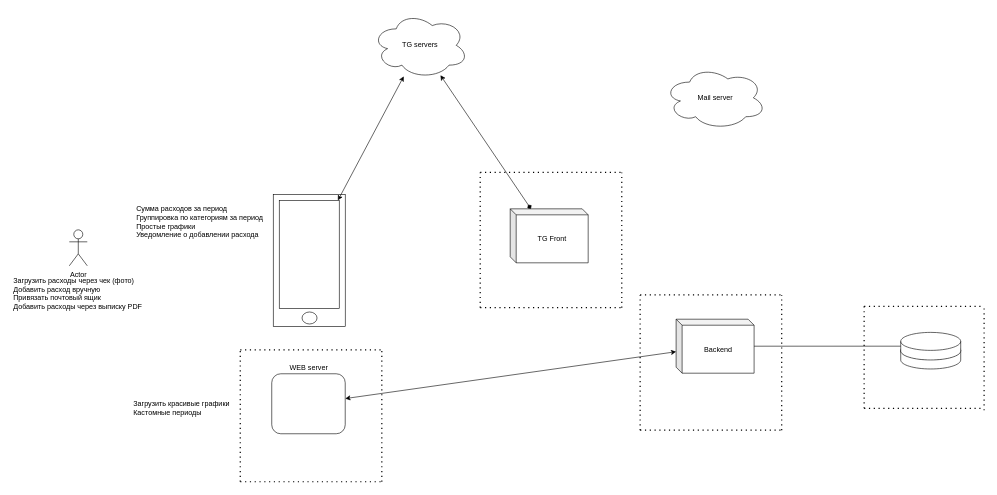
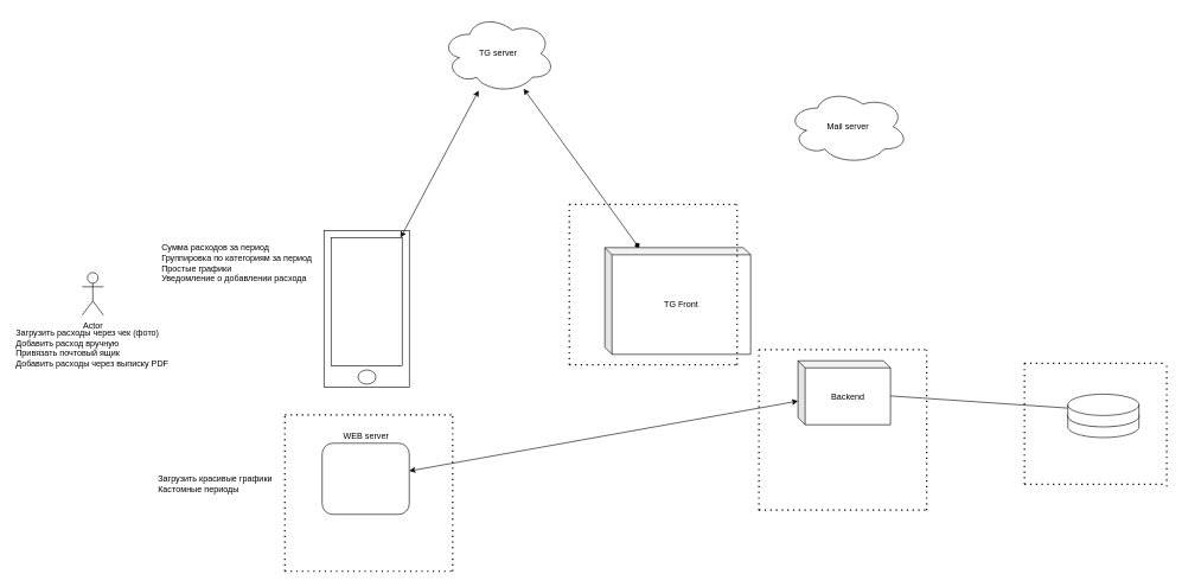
  <mxCell id="0" />
  <mxCell id="1" parent="0" />
  <mxCell id="2" value="Actor" style="shape=umlActor;verticalLabelPosition=bottom;verticalAlign=top;html=1;outlineConnect=0;" parent="1" vertex="1"><mxGeometry x="115" y="382.54" width="30" height="60" as="geometry" /></mxCell>
  <mxCell id="3" value="" style="rounded=0;whiteSpace=wrap;html=1;" parent="1" vertex="1"><mxGeometry x="455" y="323.5" width="120" height="220" as="geometry" /></mxCell>
  <mxCell id="4" value="" style="rounded=0;whiteSpace=wrap;html=1;" parent="1" vertex="1"><mxGeometry x="465" y="333.5" width="100" height="180" as="geometry" /></mxCell>
  <mxCell id="5" value="" style="ellipse;whiteSpace=wrap;html=1;" parent="1" vertex="1"><mxGeometry x="503" y="519.5" width="25" height="20" as="geometry" /></mxCell>
- <mxCell id="6" value="TG servers" style="ellipse;shape=cloud;whiteSpace=wrap;html=1;" parent="1" vertex="1"><mxGeometry x="620" y="20" width="160" height="110" as="geometry" /></mxCell>
- <mxCell id="7" value="Backend" style="shape=cube;whiteSpace=wrap;html=1;boundedLbl=1;backgroundOutline=1;darkOpacity=0.05;darkOpacity2=0.1;size=10;" parent="1" vertex="1"><mxGeometry x="1126.6" y="531.54" width="130" height="90" as="geometry" /></mxCell>
+ <mxCell id="6" value="TG server" style="ellipse;shape=cloud;whiteSpace=wrap;html=1;" parent="1" vertex="1"><mxGeometry x="620" y="20" width="160" height="110" as="geometry" /></mxCell>
+ <mxCell id="7" value="Backend" style="shape=cube;whiteSpace=wrap;html=1;boundedLbl=1;backgroundOutline=1;darkOpacity=0.05;darkOpacity2=0.1;size=10;" parent="1" vertex="1"><mxGeometry x="1121.6" y="506.54" width="130" height="90" as="geometry" /></mxCell>
  <mxCell id="8" value="" style="shape=cylinder3;whiteSpace=wrap;html=1;boundedLbl=1;backgroundOutline=1;size=15;" parent="1" vertex="1"><mxGeometry x="1501" y="568.5" width="100" height="46" as="geometry" /></mxCell>
  <mxCell id="9" value="" style="shape=cylinder3;whiteSpace=wrap;html=1;boundedLbl=1;backgroundOutline=1;size=15;" parent="1" vertex="1"><mxGeometry x="1501" y="553.5" width="100" height="46" as="geometry" /></mxCell>
  <mxCell id="10" value="" style="endArrow=none;html=1;rounded=0;" parent="1" source="7" target="9" edge="1"><mxGeometry width="50" height="50" relative="1" as="geometry"><mxPoint x="1296.6" y="556.54" as="sourcePoint" /><mxPoint x="1346.6" y="506.54" as="targetPoint" /></mxGeometry></mxCell>
  <mxCell id="11" value="" style="endArrow=classic;html=1;rounded=0;startArrow=classic;startFill=1;" parent="1" source="6" target="4" edge="1"><mxGeometry width="50" height="50" relative="1" as="geometry"><mxPoint x="660" y="432.5" as="sourcePoint" /><mxPoint x="802" y="541.5" as="targetPoint" /></mxGeometry></mxCell>
  <mxCell id="12" value="" style="rounded=1;whiteSpace=wrap;html=1;" parent="1" vertex="1"><mxGeometry x="452.5" y="622.5" width="122.5" height="100" as="geometry" /></mxCell>
  <mxCell id="13" value="WEB server" style="text;html=1;align=center;verticalAlign=middle;resizable=0;points=[];autosize=1;strokeColor=none;fillColor=none;" parent="1" vertex="1"><mxGeometry x="473.75" y="597.5" width="80" height="30" as="geometry" /></mxCell>
  <mxCell id="14" value="" style="endArrow=classic;html=1;rounded=0;startArrow=classic;startFill=1;" parent="1" source="12" target="7" edge="1"><mxGeometry width="50" height="50" relative="1" as="geometry"><mxPoint x="844" y="378.5" as="sourcePoint" /><mxPoint x="986" y="487.5" as="targetPoint" /></mxGeometry></mxCell>
  <mxCell id="15" value="" style="endArrow=none;dashed=1;html=1;dashPattern=1 3;strokeWidth=2;rounded=0;" parent="1" edge="1"><mxGeometry width="50" height="50" relative="1" as="geometry"><mxPoint x="400" y="802.5" as="sourcePoint" /><mxPoint x="400" y="582.5" as="targetPoint" /></mxGeometry></mxCell>
  <mxCell id="16" value="" style="endArrow=none;dashed=1;html=1;dashPattern=1 3;strokeWidth=2;rounded=0;" parent="1" edge="1"><mxGeometry width="50" height="50" relative="1" as="geometry"><mxPoint x="400" y="802.5" as="sourcePoint" /><mxPoint x="635.5" y="802.5" as="targetPoint" /></mxGeometry></mxCell>
  <mxCell id="17" value="" style="endArrow=none;dashed=1;html=1;dashPattern=1 3;strokeWidth=2;rounded=0;" parent="1" edge="1"><mxGeometry width="50" height="50" relative="1" as="geometry"><mxPoint x="636" y="802.5" as="sourcePoint" /><mxPoint x="636" y="582.5" as="targetPoint" /></mxGeometry></mxCell>
  <mxCell id="18" value="" style="endArrow=none;dashed=1;html=1;dashPattern=1 3;strokeWidth=2;rounded=0;" parent="1" edge="1"><mxGeometry width="50" height="50" relative="1" as="geometry"><mxPoint x="400" y="582.5" as="sourcePoint" /><mxPoint x="640" y="582.5" as="targetPoint" /></mxGeometry></mxCell>
  <mxCell id="19" value="" style="endArrow=none;dashed=1;html=1;dashPattern=1 3;strokeWidth=2;rounded=0;" parent="1" edge="1"><mxGeometry width="50" height="50" relative="1" as="geometry"><mxPoint x="1066.6" y="716.54" as="sourcePoint" /><mxPoint x="1066.6" y="491.14" as="targetPoint" /></mxGeometry></mxCell>
  <mxCell id="20" value="" style="endArrow=none;dashed=1;html=1;dashPattern=1 3;strokeWidth=2;rounded=0;" parent="1" edge="1"><mxGeometry width="50" height="50" relative="1" as="geometry"><mxPoint x="1066.6" y="716.54" as="sourcePoint" /><mxPoint x="1306.6" y="716.54" as="targetPoint" /></mxGeometry></mxCell>
  <mxCell id="21" value="" style="endArrow=none;dashed=1;html=1;dashPattern=1 3;strokeWidth=2;rounded=0;" parent="1" edge="1"><mxGeometry width="50" height="50" relative="1" as="geometry"><mxPoint x="1302.6" y="716.54" as="sourcePoint" /><mxPoint x="1302.6" y="491.14" as="targetPoint" /></mxGeometry></mxCell>
  <mxCell id="22" value="" style="endArrow=none;dashed=1;html=1;dashPattern=1 3;strokeWidth=2;rounded=0;" parent="1" edge="1"><mxGeometry width="50" height="50" relative="1" as="geometry"><mxPoint x="1066.6" y="491.14" as="sourcePoint" /><mxPoint x="1306.6" y="491.14" as="targetPoint" /></mxGeometry></mxCell>
  <mxCell id="23" value="" style="endArrow=none;dashed=1;html=1;dashPattern=1 3;strokeWidth=2;rounded=0;" parent="1" edge="1"><mxGeometry width="50" height="50" relative="1" as="geometry"><mxPoint x="1440" y="680.11" as="sourcePoint" /><mxPoint x="1440" y="510.11" as="targetPoint" /></mxGeometry></mxCell>
  <mxCell id="24" value="" style="endArrow=none;dashed=1;html=1;dashPattern=1 3;strokeWidth=2;rounded=0;" parent="1" edge="1"><mxGeometry width="50" height="50" relative="1" as="geometry"><mxPoint x="1440" y="680.11" as="sourcePoint" /><mxPoint x="1640" y="680.11" as="targetPoint" /></mxGeometry></mxCell>
  <mxCell id="25" value="" style="endArrow=none;dashed=1;html=1;dashPattern=1 3;strokeWidth=2;rounded=0;" parent="1" edge="1"><mxGeometry width="50" height="50" relative="1" as="geometry"><mxPoint x="1640" y="683.5" as="sourcePoint" /><mxPoint x="1640" y="513.5" as="targetPoint" /></mxGeometry></mxCell>
  <mxCell id="26" value="" style="endArrow=none;dashed=1;html=1;dashPattern=1 3;strokeWidth=2;rounded=0;" parent="1" edge="1"><mxGeometry width="50" height="50" relative="1" as="geometry"><mxPoint x="1440" y="510.11" as="sourcePoint" /><mxPoint x="1640" y="510.11" as="targetPoint" /></mxGeometry></mxCell>
- <mxCell id="27" value="TG Front" style="shape=cube;whiteSpace=wrap;html=1;boundedLbl=1;backgroundOutline=1;darkOpacity=0.05;darkOpacity2=0.1;size=10;" parent="1" vertex="1"><mxGeometry x="850" y="347.54" width="130" height="90" as="geometry" /></mxCell>
+ <mxCell id="27" value="TG Front" style="shape=cube;whiteSpace=wrap;html=1;boundedLbl=1;backgroundOutline=1;darkOpacity=0.05;darkOpacity2=0.1;size=10;" parent="1" vertex="1"><mxGeometry x="850" y="347.54" width="205" height="150" as="geometry" /></mxCell>
  <mxCell id="28" value="" style="endArrow=diamond;html=1;rounded=0;startArrow=classic;startFill=1;" parent="1" source="6" target="27" edge="1"><mxGeometry width="50" height="50" relative="1" as="geometry"><mxPoint x="718" y="166.5" as="sourcePoint" /><mxPoint x="575" y="364.5" as="targetPoint" /></mxGeometry></mxCell>
- <mxCell id="29" value="Mail server" style="ellipse;shape=cloud;whiteSpace=wrap;html=1;" parent="1" vertex="1"><mxGeometry x="1106.6" y="110" width="170" height="105" as="geometry" /></mxCell>
+ <mxCell id="29" value="Mail server" style="ellipse;shape=cloud;whiteSpace=wrap;html=1;" parent="1" vertex="1"><mxGeometry x="1106.6" y="125" width="170" height="105" as="geometry" /></mxCell>
  <mxCell id="30" value="" style="endArrow=none;dashed=1;html=1;dashPattern=1 3;strokeWidth=2;rounded=0;" parent="1" edge="1"><mxGeometry width="50" height="50" relative="1" as="geometry"><mxPoint x="800" y="512.32" as="sourcePoint" /><mxPoint x="800" y="286.92" as="targetPoint" /></mxGeometry></mxCell>
  <mxCell id="31" value="" style="endArrow=none;dashed=1;html=1;dashPattern=1 3;strokeWidth=2;rounded=0;" parent="1" edge="1"><mxGeometry width="50" height="50" relative="1" as="geometry"><mxPoint x="800" y="512.32" as="sourcePoint" /><mxPoint x="1040" y="512.32" as="targetPoint" /></mxGeometry></mxCell>
  <mxCell id="32" value="" style="endArrow=none;dashed=1;html=1;dashPattern=1 3;strokeWidth=2;rounded=0;" parent="1" edge="1"><mxGeometry width="50" height="50" relative="1" as="geometry"><mxPoint x="1036" y="512.32" as="sourcePoint" /><mxPoint x="1036" y="286.92" as="targetPoint" /></mxGeometry></mxCell>
  <mxCell id="33" value="" style="endArrow=none;dashed=1;html=1;dashPattern=1 3;strokeWidth=2;rounded=0;" parent="1" edge="1"><mxGeometry width="50" height="50" relative="1" as="geometry"><mxPoint x="800" y="286.92" as="sourcePoint" /><mxPoint x="1040" y="286.92" as="targetPoint" /></mxGeometry></mxCell>
  <mxCell id="34" value="Загрузить расходы через чек (фото)&lt;div&gt;Добавить расход вручную&lt;/div&gt;&lt;div&gt;Привязать почтовый ящик&lt;/div&gt;&lt;div&gt;Добавить расходы через выписку PDF&lt;/div&gt;&lt;div&gt;&lt;br&gt;&lt;/div&gt;&lt;div&gt;&lt;br&gt;&lt;/div&gt;" style="text;html=1;align=left;verticalAlign=middle;resizable=0;points=[];autosize=1;strokeColor=none;fillColor=none;" parent="1" vertex="1"><mxGeometry x="20" y="452.54" width="240" height="100" as="geometry" /></mxCell>
  <mxCell id="35" value="Сумма расходов за период&lt;div&gt;Группировка по категориям за период&lt;/div&gt;&lt;div&gt;Простые графики&lt;/div&gt;&lt;div&gt;Уведомление о добавлении расхода&lt;/div&gt;" style="text;html=1;align=left;verticalAlign=middle;resizable=0;points=[];autosize=1;strokeColor=none;fillColor=none;" parent="1" vertex="1"><mxGeometry x="225" y="333.5" width="240" height="70" as="geometry" /></mxCell>
  <mxCell id="36" value="Загрузить красивые графики&lt;div&gt;Кастомные периоды&lt;/div&gt;&lt;div style=&quot;&quot;&gt;&lt;br&gt;&lt;/div&gt;" style="text;html=1;align=left;verticalAlign=middle;resizable=0;points=[];autosize=1;strokeColor=none;fillColor=none;" parent="1" vertex="1"><mxGeometry x="220" y="656.5" width="200" height="60" as="geometry" /></mxCell>
